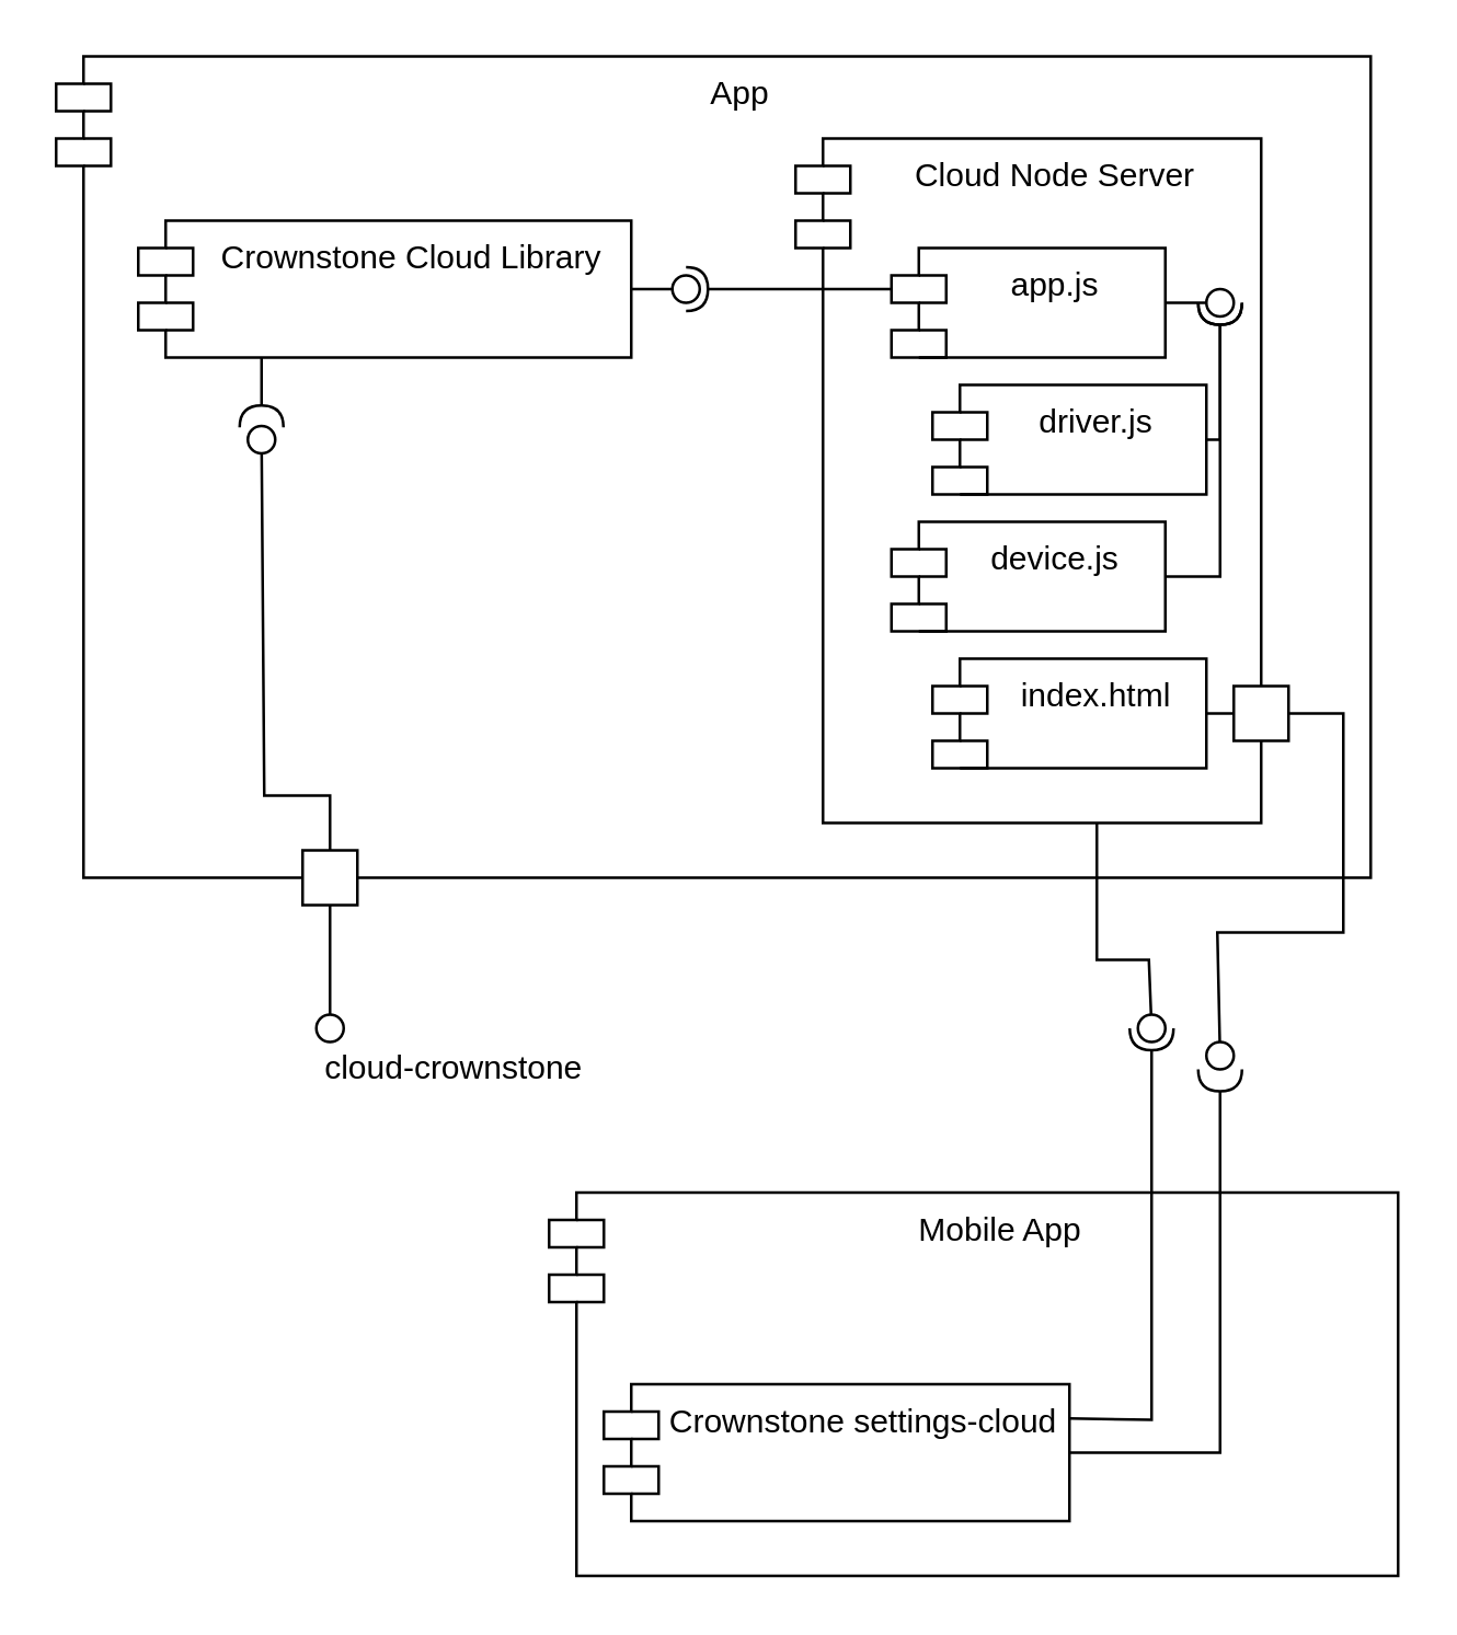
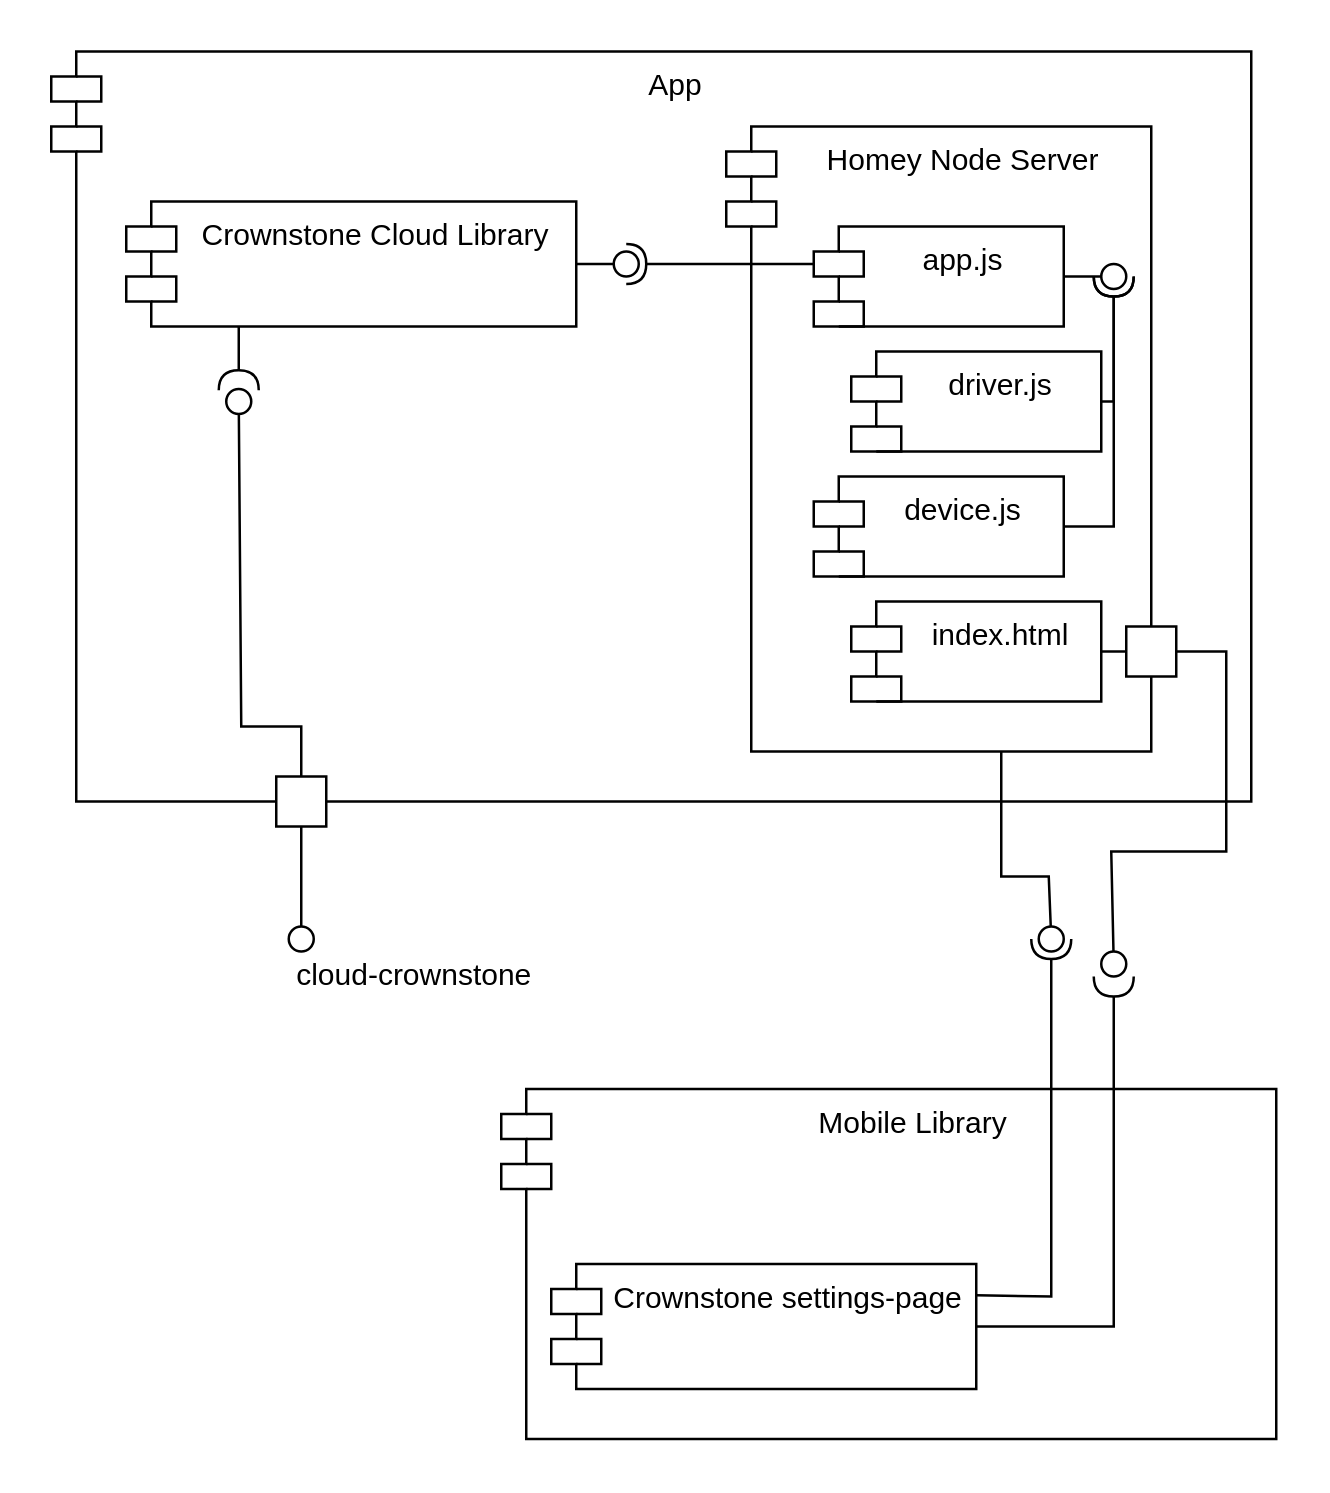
  <mxCell id="0" />
  <mxCell id="1" parent="0" />
- <mxCell id="2" value="Mobile App" style="shape=module;align=left;spacingLeft=20;align=center;verticalAlign=top;" vertex="1" parent="1"><mxGeometry x="200" y="435" width="310" height="140" as="geometry" /></mxCell>
- <mxCell id="3" value="Crownstone settings-cloud" style="shape=module;align=left;spacingLeft=20;align=center;verticalAlign=top;" vertex="1" parent="1"><mxGeometry x="220" y="505" width="170" height="50" as="geometry" /></mxCell>
+ <mxCell id="2" value="Mobile Library" style="shape=module;align=left;spacingLeft=20;align=center;verticalAlign=top;" vertex="1" parent="1"><mxGeometry x="200" y="435" width="310" height="140" as="geometry" /></mxCell>
+ <mxCell id="3" value="Crownstone settings-page" style="shape=module;align=left;spacingLeft=20;align=center;verticalAlign=top;" vertex="1" parent="1"><mxGeometry x="220" y="505" width="170" height="50" as="geometry" /></mxCell>
  <mxCell id="4" value="App" style="shape=module;align=left;spacingLeft=20;align=center;verticalAlign=top;" vertex="1" parent="1"><mxGeometry x="20" y="20" width="480" height="300" as="geometry" /></mxCell>
- <mxCell id="5" value="Cloud Node Server" style="shape=module;align=left;spacingLeft=20;align=center;verticalAlign=top;" vertex="1" parent="1"><mxGeometry x="290" y="50" width="170" height="250" as="geometry" /></mxCell>
+ <mxCell id="5" value="Homey Node Server" style="shape=module;align=left;spacingLeft=20;align=center;verticalAlign=top;" vertex="1" parent="1"><mxGeometry x="290" y="50" width="170" height="250" as="geometry" /></mxCell>
  <mxCell id="6" value="app.js" style="shape=module;align=left;spacingLeft=20;align=center;verticalAlign=top;" vertex="1" parent="1"><mxGeometry x="325" y="90" width="100" height="40" as="geometry" /></mxCell>
  <mxCell id="7" value="device.js" style="shape=module;align=left;spacingLeft=20;align=center;verticalAlign=top;" vertex="1" parent="1"><mxGeometry x="325" y="190" width="100" height="40" as="geometry" /></mxCell>
  <mxCell id="8" value="driver.js" style="shape=module;align=left;spacingLeft=20;align=center;verticalAlign=top;" vertex="1" parent="1"><mxGeometry x="340" y="140" width="100" height="40" as="geometry" /></mxCell>
  <mxCell id="9" value="index.html" style="shape=module;align=left;spacingLeft=20;align=center;verticalAlign=top;" vertex="1" parent="1"><mxGeometry x="340" y="240" width="100" height="40" as="geometry" /></mxCell>
  <mxCell id="10" value="Crownstone Cloud Library" style="shape=module;align=left;spacingLeft=20;align=center;verticalAlign=top;" vertex="1" parent="1"><mxGeometry x="50" y="80" width="180" height="50" as="geometry" /></mxCell>
  <mxCell id="11" value="" style="rounded=0;orthogonalLoop=1;jettySize=auto;html=1;endArrow=none;endFill=0;exitX=1;exitY=0.5;exitDx=0;exitDy=0;" edge="1" target="12" parent="1" source="28"><mxGeometry relative="1" as="geometry"><mxPoint x="530" y="340" as="sourcePoint" /><Array as="points"><mxPoint x="470" y="260" /><mxPoint x="490" y="260" /><mxPoint x="490" y="340" /><mxPoint x="444" y="340" /></Array></mxGeometry></mxCell>
  <mxCell id="12" value="" style="ellipse;whiteSpace=wrap;html=1;fontFamily=Helvetica;fontSize=12;fontColor=#000000;align=center;strokeColor=#000000;fillColor=#ffffff;points=[];aspect=fixed;resizable=0;" vertex="1" parent="1"><mxGeometry x="440" y="380" width="10" height="10" as="geometry" /></mxCell>
  <mxCell id="13" value="" style="rounded=0;orthogonalLoop=1;jettySize=auto;html=1;endArrow=halfCircle;endFill=0;endSize=6;strokeWidth=1;exitX=1;exitY=0.5;exitDx=0;exitDy=0;" edge="1" parent="1" source="3" target="12"><mxGeometry relative="1" as="geometry"><mxPoint x="390" y="530" as="sourcePoint" /><mxPoint x="450" y="380" as="targetPoint" /><Array as="points"><mxPoint x="445" y="530" /></Array></mxGeometry></mxCell>
  <mxCell id="14" value="" style="rounded=0;orthogonalLoop=1;jettySize=auto;html=1;endArrow=none;endFill=0;" edge="1" target="16" parent="1"><mxGeometry relative="1" as="geometry"><mxPoint x="425" y="110" as="sourcePoint" /></mxGeometry></mxCell>
  <mxCell id="15" value="" style="rounded=0;orthogonalLoop=1;jettySize=auto;html=1;endArrow=halfCircle;endFill=0;entryX=0.5;entryY=0.5;entryDx=0;entryDy=0;endSize=6;strokeWidth=1;exitX=1;exitY=0.5;exitDx=0;exitDy=0;" edge="1" target="16" parent="1" source="8"><mxGeometry relative="1" as="geometry"><mxPoint x="465" y="110" as="sourcePoint" /><Array as="points"><mxPoint x="445" y="160" /></Array></mxGeometry></mxCell>
  <mxCell id="16" value="" style="ellipse;whiteSpace=wrap;html=1;fontFamily=Helvetica;fontSize=12;fontColor=#000000;align=center;strokeColor=#000000;fillColor=#ffffff;points=[];aspect=fixed;resizable=0;" vertex="1" parent="1"><mxGeometry x="440" y="105" width="10" height="10" as="geometry" /></mxCell>
  <mxCell id="17" value="" style="rounded=0;orthogonalLoop=1;jettySize=auto;html=1;endArrow=halfCircle;endFill=0;entryX=0.5;entryY=0.5;entryDx=0;entryDy=0;endSize=6;strokeWidth=1;exitX=1;exitY=0.5;exitDx=0;exitDy=0;" edge="1" parent="1" source="7"><mxGeometry relative="1" as="geometry"><mxPoint x="425" y="160" as="sourcePoint" /><mxPoint x="445" y="110" as="targetPoint" /><Array as="points"><mxPoint x="445" y="210" /></Array></mxGeometry></mxCell>
  <mxCell id="18" value="" style="rounded=0;orthogonalLoop=1;jettySize=auto;html=1;endArrow=none;endFill=0;" edge="1" target="20" parent="1"><mxGeometry relative="1" as="geometry"><mxPoint x="230" y="105" as="sourcePoint" /></mxGeometry></mxCell>
  <mxCell id="19" value="" style="rounded=0;orthogonalLoop=1;jettySize=auto;html=1;endArrow=halfCircle;endFill=0;entryX=0.5;entryY=0.5;entryDx=0;entryDy=0;endSize=6;strokeWidth=1;exitX=0;exitY=0;exitDx=0;exitDy=15;exitPerimeter=0;" edge="1" target="20" parent="1" source="6"><mxGeometry relative="1" as="geometry"><mxPoint x="270" y="105" as="sourcePoint" /></mxGeometry></mxCell>
  <mxCell id="20" value="" style="ellipse;whiteSpace=wrap;html=1;fontFamily=Helvetica;fontSize=12;fontColor=#000000;align=center;strokeColor=#000000;fillColor=#ffffff;points=[];aspect=fixed;resizable=0;" vertex="1" parent="1"><mxGeometry x="245" y="100" width="10" height="10" as="geometry" /></mxCell>
  <mxCell id="21" value="" style="whiteSpace=wrap;html=1;aspect=fixed;" vertex="1" parent="1"><mxGeometry x="110" y="310" width="20" height="20" as="geometry" /></mxCell>
  <mxCell id="22" value="" style="rounded=0;orthogonalLoop=1;jettySize=auto;html=1;endArrow=none;endFill=0;exitX=0.5;exitY=0;exitDx=0;exitDy=0;" edge="1" target="24" parent="1" source="21"><mxGeometry relative="1" as="geometry"><mxPoint x="110" y="260" as="sourcePoint" /><Array as="points"><mxPoint x="120" y="290" /><mxPoint x="96" y="290" /></Array></mxGeometry></mxCell>
  <mxCell id="23" value="" style="rounded=0;orthogonalLoop=1;jettySize=auto;html=1;endArrow=halfCircle;endFill=0;endSize=6;strokeWidth=1;exitX=0.25;exitY=1;exitDx=0;exitDy=0;entryX=0.5;entryY=0.05;entryDx=0;entryDy=0;entryPerimeter=0;" edge="1" target="24" parent="1" source="10"><mxGeometry relative="1" as="geometry"><mxPoint x="150" y="260" as="sourcePoint" /></mxGeometry></mxCell>
  <mxCell id="24" value="" style="ellipse;whiteSpace=wrap;html=1;fontFamily=Helvetica;fontSize=12;fontColor=#000000;align=center;strokeColor=#000000;fillColor=#ffffff;points=[];aspect=fixed;resizable=0;" vertex="1" parent="1"><mxGeometry x="90" y="155" width="10" height="10" as="geometry" /></mxCell>
  <mxCell id="25" value="" style="rounded=0;orthogonalLoop=1;jettySize=auto;html=1;endArrow=none;endFill=0;exitX=0.5;exitY=1;exitDx=0;exitDy=0;" edge="1" parent="1" source="21"><mxGeometry relative="1" as="geometry"><mxPoint x="50" y="395" as="sourcePoint" /><mxPoint x="120" y="370" as="targetPoint" /></mxGeometry></mxCell>
  <mxCell id="26" value="" style="ellipse;whiteSpace=wrap;html=1;fontFamily=Helvetica;fontSize=12;fontColor=#000000;align=center;strokeColor=#000000;fillColor=#ffffff;points=[];aspect=fixed;resizable=0;" vertex="1" parent="1"><mxGeometry x="115" y="370" width="10" height="10" as="geometry" /></mxCell>
  <mxCell id="27" value="cloud-crownstone" style="text;html=1;align=center;verticalAlign=middle;resizable=0;points=[];autosize=1;" vertex="1" parent="1"><mxGeometry x="110" y="380" width="110" height="20" as="geometry" /></mxCell>
  <mxCell id="28" value="" style="whiteSpace=wrap;html=1;aspect=fixed;" vertex="1" parent="1"><mxGeometry x="450" y="250" width="20" height="20" as="geometry" /></mxCell>
  <mxCell id="29" value="" style="rounded=0;orthogonalLoop=1;jettySize=auto;html=1;endArrow=none;endFill=0;exitX=1;exitY=0.5;exitDx=0;exitDy=0;" edge="1" parent="1" source="9" target="28"><mxGeometry relative="1" as="geometry"><mxPoint x="425" y="260" as="sourcePoint" /><mxPoint x="444.907" y="380.001" as="targetPoint" /><Array as="points" /></mxGeometry></mxCell>
  <mxCell id="30" value="" style="rounded=0;orthogonalLoop=1;jettySize=auto;html=1;endArrow=none;endFill=0;" edge="1" target="32" parent="1"><mxGeometry relative="1" as="geometry"><mxPoint x="400" y="300" as="sourcePoint" /><Array as="points"><mxPoint x="400" y="350" /><mxPoint x="419" y="350" /></Array></mxGeometry></mxCell>
  <mxCell id="31" value="" style="rounded=0;orthogonalLoop=1;jettySize=auto;html=1;endArrow=halfCircle;endFill=0;endSize=6;strokeWidth=1;exitX=1;exitY=0.25;exitDx=0;exitDy=0;" edge="1" parent="1" source="3"><mxGeometry relative="1" as="geometry"><mxPoint x="395" y="375" as="sourcePoint" /><mxPoint x="420" y="375" as="targetPoint" /><Array as="points"><mxPoint x="420" y="518" /></Array></mxGeometry></mxCell>
  <mxCell id="32" value="" style="ellipse;whiteSpace=wrap;html=1;fontFamily=Helvetica;fontSize=12;fontColor=#000000;align=center;strokeColor=#000000;fillColor=#ffffff;points=[];aspect=fixed;resizable=0;" vertex="1" parent="1"><mxGeometry x="415" y="370" width="10" height="10" as="geometry" /></mxCell>
